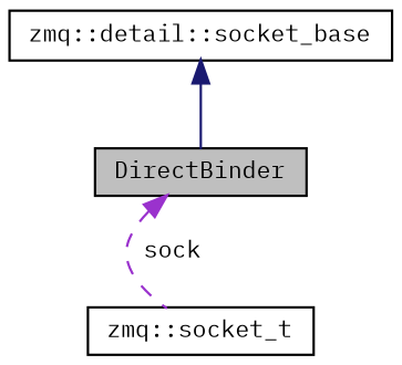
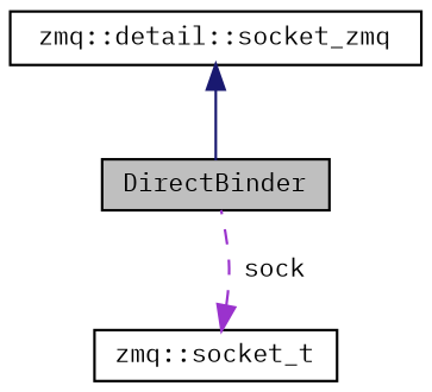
  digraph {
    fontname="IBM Plex Mono"
    node [color=black fillcolor=white fontname="IBM Plex Mono" fontsize=10 shape=record style=filled]
    edge [dir=back fontname="IBM Plex Mono" fontsize=10 labelfontname=Helvetica labelfontsize=10]
    n1 [fillcolor=grey75 fontcolor=black height=0.2 label=DirectBinder width=0.4]
    n2 [height=0.2 label="zmq::socket_t" width=0.4]
-   n3 [height=0.2 label="zmq::detail::socket_base" width=0.4]
-   n1 -> n2 [color=darkorchid3 label=" sock" style=dashed]
+   n3 [height=0.2 label="zmq::detail::socket_zmq" width=0.4]
+   n2 -> n1 [color=darkorchid3 label=" sock" style=dashed]
    n3 -> n1 [color=midnightblue style=solid]
  }
